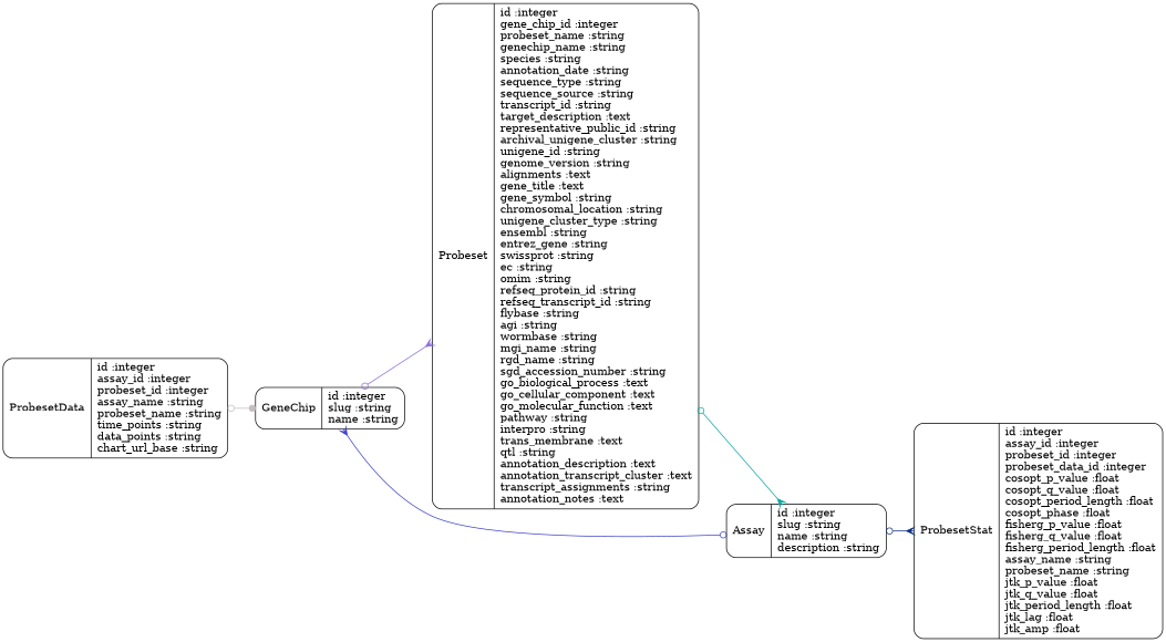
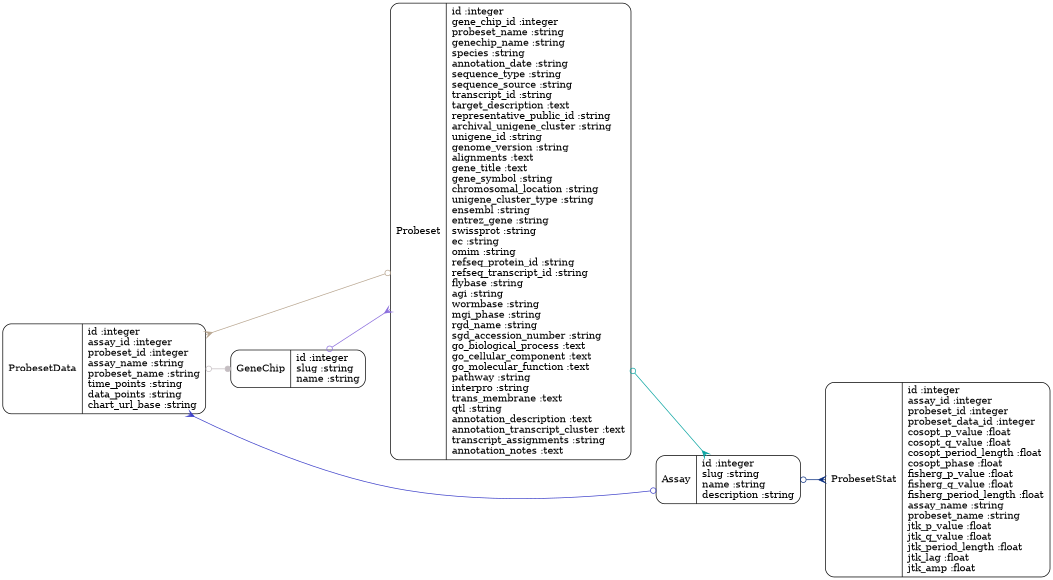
  digraph {
    rankdir=LR
    splines=true
    node [shape=Mrecord]
    edge [arrowhead=crow arrowtail=odot dir=both]
    n1 [label="{ProbesetData|id :integer\lassay_id :integer\lprobeset_id :integer\lassay_name :string\lprobeset_name :string\ltime_points :string\ldata_points :string\lchart_url_base :string\l}"]
    n2 [label="{GeneChip|id :integer\lslug :string\lname :string\l}"]
    n3 [label="{ProbesetStat|id :integer\lassay_id :integer\lprobeset_id :integer\lprobeset_data_id :integer\lcosopt_p_value :float\lcosopt_q_value :float\lcosopt_period_length :float\lcosopt_phase :float\lfisherg_p_value :float\lfisherg_q_value :float\lfisherg_period_length :float\lassay_name :string\lprobeset_name :string\ljtk_p_value :float\ljtk_q_value :float\ljtk_period_length :float\ljtk_lag :float\ljtk_amp :float\l}"]
-   n4 [label="{Probeset|id :integer\lgene_chip_id :integer\lprobeset_name :string\lgenechip_name :string\lspecies :string\lannotation_date :string\lsequence_type :string\lsequence_source :string\ltranscript_id :string\ltarget_description :text\lrepresentative_public_id :string\larchival_unigene_cluster :string\lunigene_id :string\lgenome_version :string\lalignments :text\lgene_title :text\lgene_symbol :string\lchromosomal_location :string\lunigene_cluster_type :string\lensembl :string\lentrez_gene :string\lswissprot :string\lec :string\lomim :string\lrefseq_protein_id :string\lrefseq_transcript_id :string\lflybase :string\lagi :string\lwormbase :string\lmgi_name :string\lrgd_name :string\lsgd_accession_number :string\lgo_biological_process :text\lgo_cellular_component :text\lgo_molecular_function :text\lpathway :string\linterpro :string\ltrans_membrane :text\lqtl :string\lannotation_description :text\lannotation_transcript_cluster :text\ltranscript_assignments :string\lannotation_notes :text\l}"]
+   n4 [label="{Probeset|id :integer\lgene_chip_id :integer\lprobeset_name :string\lgenechip_name :string\lspecies :string\lannotation_date :string\lsequence_type :string\lsequence_source :string\ltranscript_id :string\ltarget_description :text\lrepresentative_public_id :string\larchival_unigene_cluster :string\lunigene_id :string\lgenome_version :string\lalignments :text\lgene_title :text\lgene_symbol :string\lchromosomal_location :string\lunigene_cluster_type :string\lensembl :string\lentrez_gene :string\lswissprot :string\lec :string\lomim :string\lrefseq_protein_id :string\lrefseq_transcript_id :string\lflybase :string\lagi :string\lwormbase :string\lmgi_phase :string\lrgd_name :string\lsgd_accession_number :string\lgo_biological_process :text\lgo_cellular_component :text\lgo_molecular_function :text\lpathway :string\linterpro :string\ltrans_membrane :text\lqtl :string\lannotation_description :text\lannotation_transcript_cluster :text\ltranscript_assignments :string\lannotation_notes :text\l}"]
    n5 [label="{Assay|id :integer\lslug :string\lname :string\ldescription :string\l}"]
    n1 -> n2 [arrowhead=dot color="#C4BDC1"]
    n2 -> n4 [color="#886ADC"]
+   n4 -> n1 [color="#B8A58F"]
    n4 -> n5 [color="#09A4A1"]
-   n5 -> n2 [color="#3B3EC9"]
+   n5 -> n1 [color="#3B3EC9"]
    n5 -> n3 [color="#082D80"]
  }
